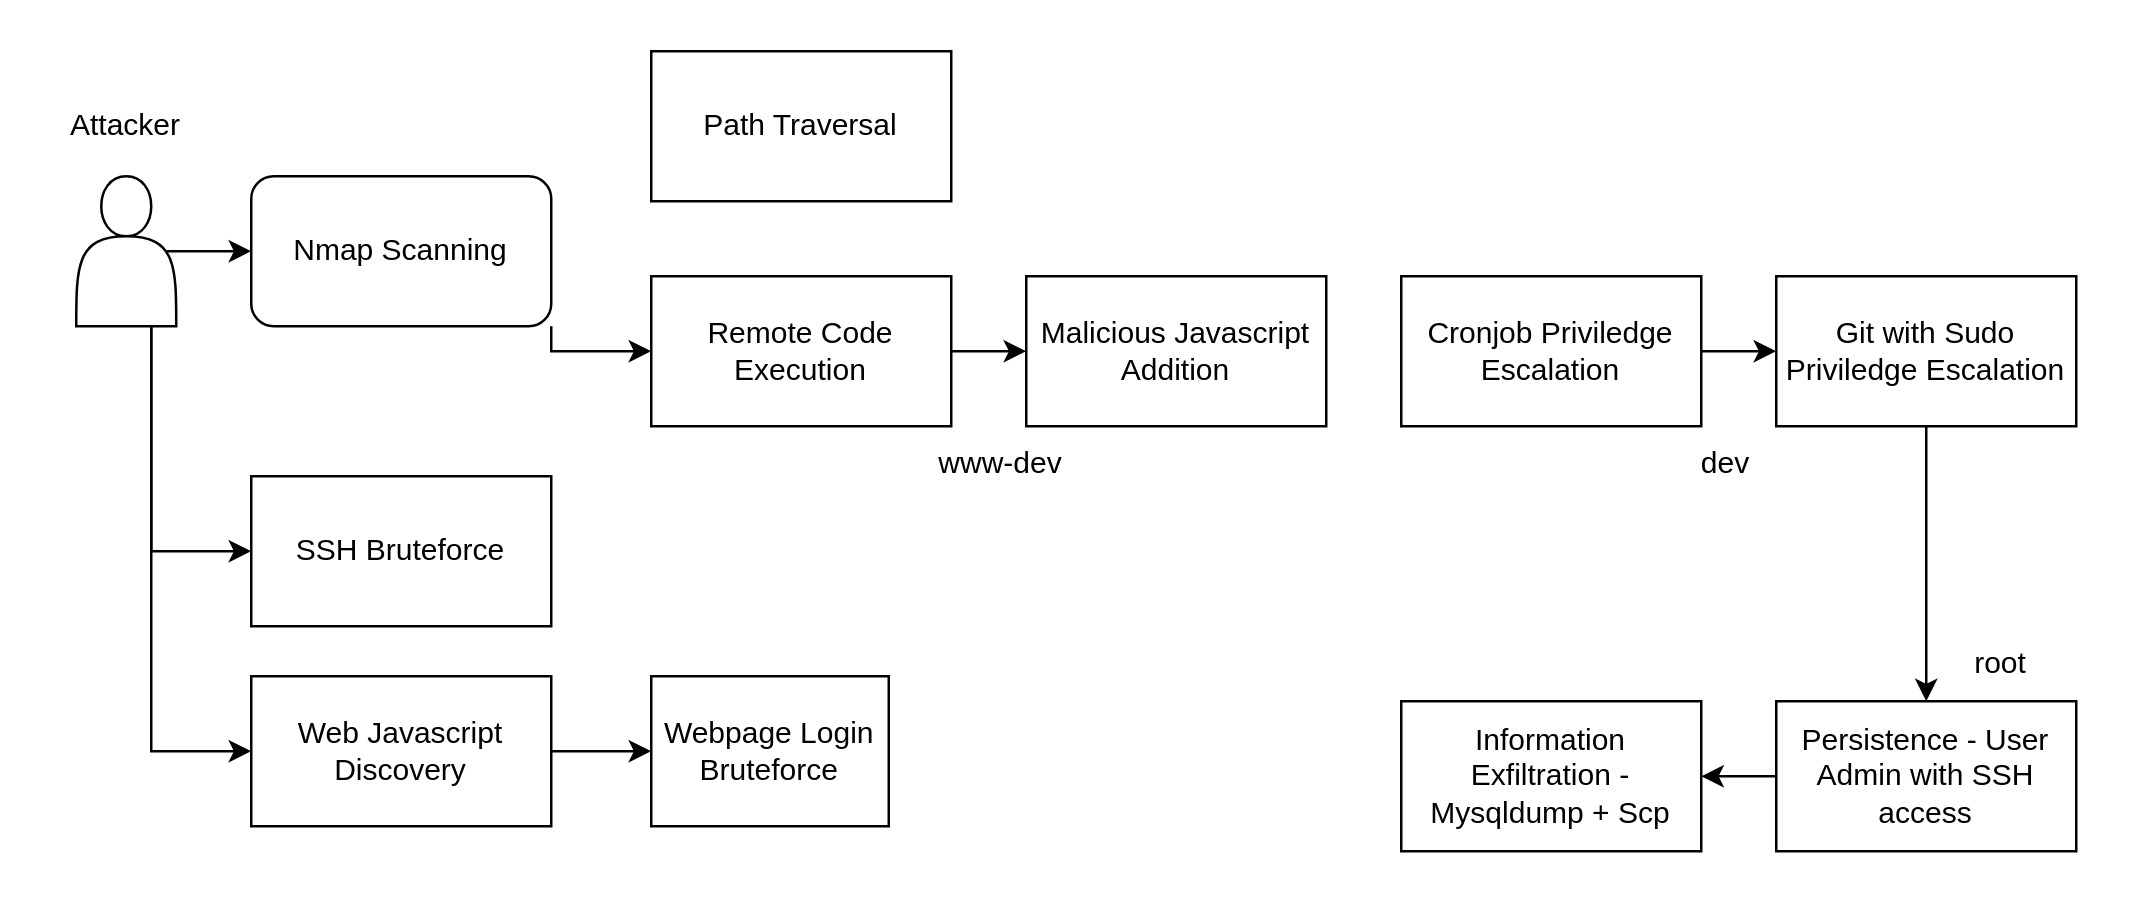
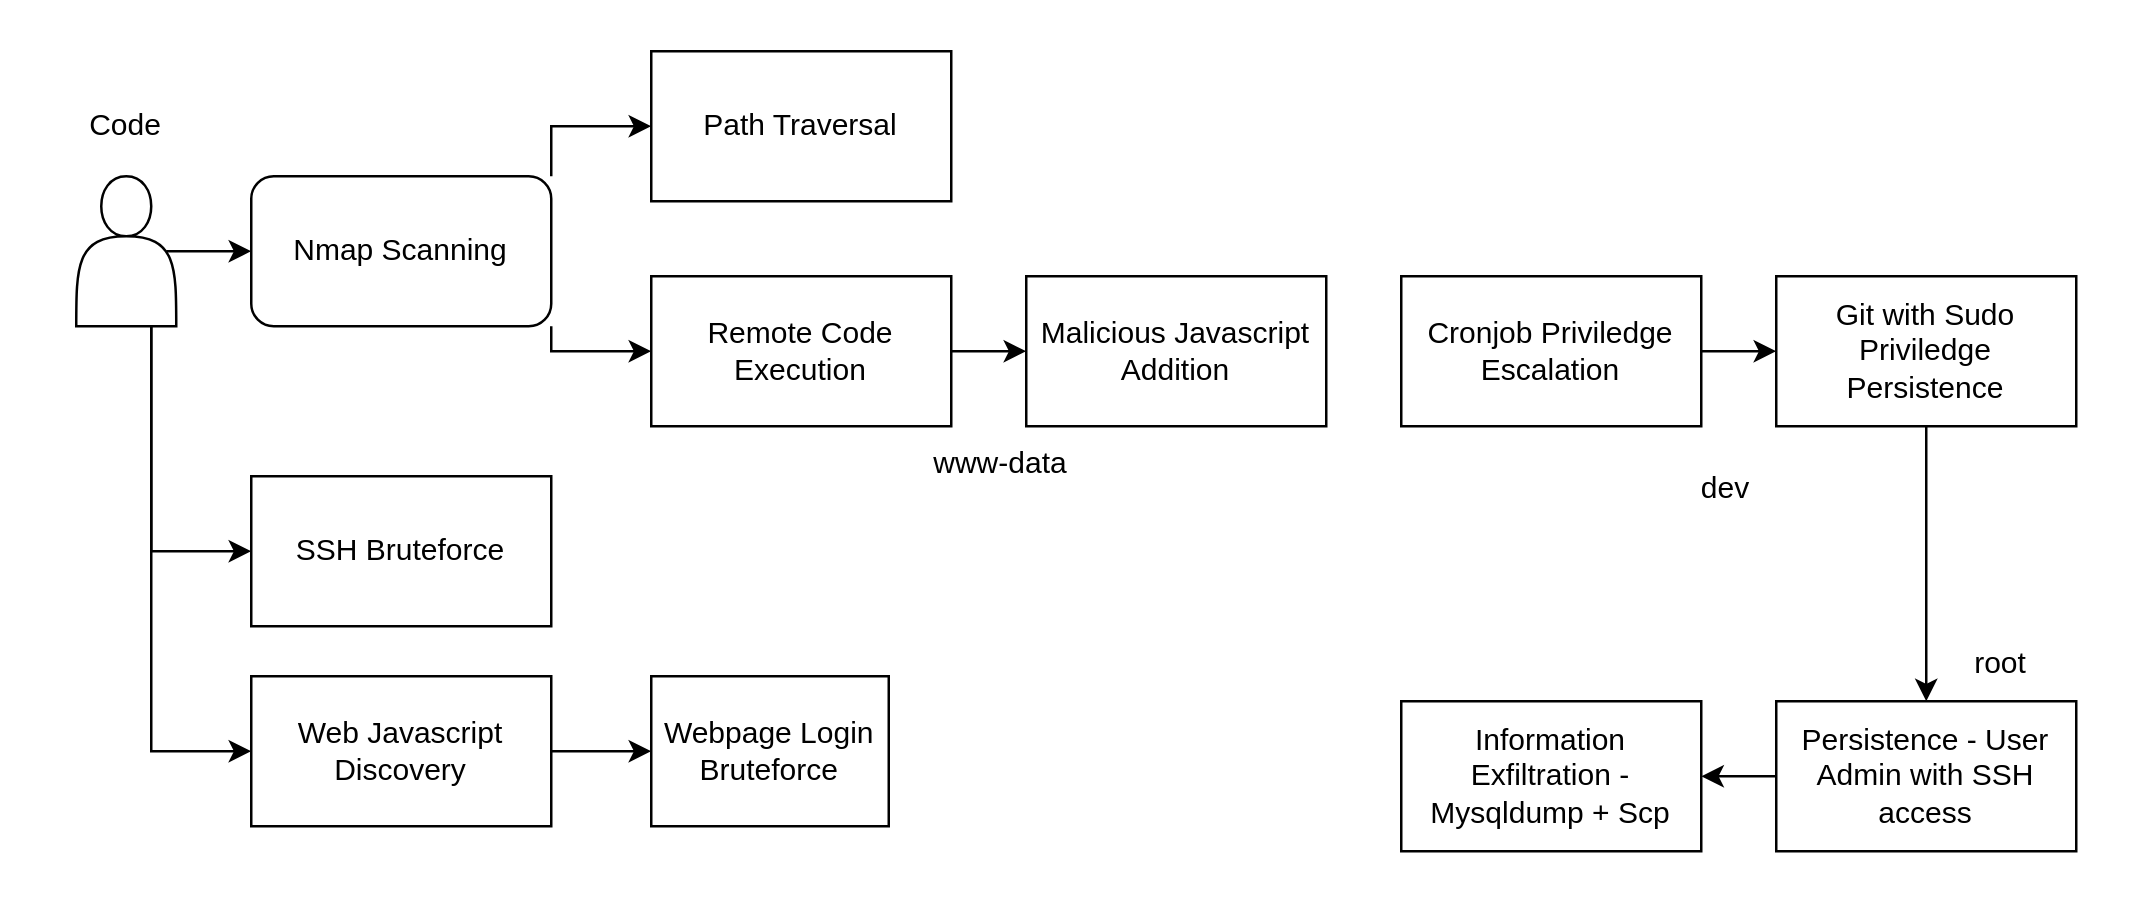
  <mxCell id="0" />
  <mxCell id="1" parent="0" />
  <mxCell id="2" style="edgeStyle=orthogonalEdgeStyle;rounded=0;orthogonalLoop=1;jettySize=auto;html=1;exitX=0.75;exitY=1;exitDx=0;exitDy=0;entryX=0;entryY=0.5;entryDx=0;entryDy=0;" edge="1" parent="1" source="4" target="10"><mxGeometry relative="1" as="geometry" /></mxCell>
  <mxCell id="3" style="edgeStyle=orthogonalEdgeStyle;rounded=0;orthogonalLoop=1;jettySize=auto;html=1;exitX=0.75;exitY=1;exitDx=0;exitDy=0;entryX=0;entryY=0.5;entryDx=0;entryDy=0;" edge="1" parent="1" source="4" target="8"><mxGeometry relative="1" as="geometry" /></mxCell>
  <mxCell id="4" value="" style="shape=actor;whiteSpace=wrap;html=1;" vertex="1" parent="1"><mxGeometry x="30" y="70" width="40" height="60" as="geometry" /></mxCell>
+ <mxCell id="5" style="edgeStyle=orthogonalEdgeStyle;rounded=0;orthogonalLoop=1;jettySize=auto;html=1;exitX=1;exitY=0;exitDx=0;exitDy=0;" edge="1" parent="1" source="7" target="11"><mxGeometry relative="1" as="geometry" /></mxCell>
  <mxCell id="6" style="edgeStyle=orthogonalEdgeStyle;rounded=0;orthogonalLoop=1;jettySize=auto;html=1;exitX=1;exitY=1;exitDx=0;exitDy=0;entryX=0;entryY=0.5;entryDx=0;entryDy=0;" edge="1" parent="1" source="7" target="13"><mxGeometry relative="1" as="geometry"><Array as="points"><mxPoint x="220" y="140" /></Array></mxGeometry></mxCell>
  <mxCell id="7" value="Nmap Scanning" style="whiteSpace=wrap;html=1;rounded=1;" vertex="1" parent="1"><mxGeometry x="100" y="70" width="120" height="60" as="geometry" /></mxCell>
  <mxCell id="8" value="SSH Bruteforce" style="rounded=0;whiteSpace=wrap;html=1;" vertex="1" parent="1"><mxGeometry x="100" y="190" width="120" height="60" as="geometry" /></mxCell>
  <mxCell id="9" style="edgeStyle=orthogonalEdgeStyle;rounded=0;orthogonalLoop=1;jettySize=auto;html=1;entryX=0;entryY=0.5;entryDx=0;entryDy=0;" edge="1" parent="1" source="10" target="24"><mxGeometry relative="1" as="geometry" /></mxCell>
  <mxCell id="10" value="Web Javascript Discovery" style="rounded=0;whiteSpace=wrap;html=1;" vertex="1" parent="1"><mxGeometry x="100" y="270" width="120" height="60" as="geometry" /></mxCell>
  <mxCell id="11" value="Path Traversal" style="rounded=0;whiteSpace=wrap;html=1;" vertex="1" parent="1"><mxGeometry x="260" y="20" width="120" height="60" as="geometry" /></mxCell>
  <mxCell id="12" style="edgeStyle=orthogonalEdgeStyle;rounded=0;orthogonalLoop=1;jettySize=auto;html=1;entryX=0;entryY=0.5;entryDx=0;entryDy=0;" edge="1" parent="1" source="13" target="15"><mxGeometry relative="1" as="geometry" /></mxCell>
  <mxCell id="13" value="Remote Code Execution" style="rounded=0;whiteSpace=wrap;html=1;" vertex="1" parent="1"><mxGeometry x="260" y="110" width="120" height="60" as="geometry" /></mxCell>
  <mxCell id="14" style="edgeStyle=orthogonalEdgeStyle;rounded=0;orthogonalLoop=1;jettySize=auto;html=1;entryX=0;entryY=0.5;entryDx=0;entryDy=0;" edge="1" parent="1" source="16" target="18"><mxGeometry relative="1" as="geometry" /></mxCell>
  <mxCell id="15" value="Malicious Javascript Addition" style="rounded=0;whiteSpace=wrap;html=1;" vertex="1" parent="1"><mxGeometry x="410" y="110" width="120" height="60" as="geometry" /></mxCell>
  <mxCell id="16" value="Cronjob Priviledge Escalation" style="rounded=0;whiteSpace=wrap;html=1;" vertex="1" parent="1"><mxGeometry x="560" y="110" width="120" height="60" as="geometry" /></mxCell>
  <mxCell id="17" style="edgeStyle=orthogonalEdgeStyle;rounded=0;orthogonalLoop=1;jettySize=auto;html=1;entryX=0.5;entryY=0;entryDx=0;entryDy=0;" edge="1" parent="1" source="18" target="21"><mxGeometry relative="1" as="geometry" /></mxCell>
- <mxCell id="18" value="Git with Sudo Priviledge Escalation" style="rounded=0;whiteSpace=wrap;html=1;" vertex="1" parent="1"><mxGeometry x="710" y="110" width="120" height="60" as="geometry" /></mxCell>
+ <mxCell id="18" value="Git with Sudo Priviledge Persistence" style="rounded=0;whiteSpace=wrap;html=1;" vertex="1" parent="1"><mxGeometry x="710" y="110" width="120" height="60" as="geometry" /></mxCell>
  <mxCell id="19" value="Information Exfiltration - Mysqldump + Scp" style="rounded=0;whiteSpace=wrap;html=1;" vertex="1" parent="1"><mxGeometry x="560" y="280" width="120" height="60" as="geometry" /></mxCell>
  <mxCell id="20" style="edgeStyle=orthogonalEdgeStyle;rounded=0;orthogonalLoop=1;jettySize=auto;html=1;entryX=1;entryY=0.5;entryDx=0;entryDy=0;" edge="1" parent="1" source="21" target="19"><mxGeometry relative="1" as="geometry" /></mxCell>
  <mxCell id="21" value="Persistence - User Admin with SSH access" style="rounded=0;whiteSpace=wrap;html=1;" vertex="1" parent="1"><mxGeometry x="710" y="280" width="120" height="60" as="geometry" /></mxCell>
  <mxCell id="22" value="" style="endArrow=classic;html=1;rounded=0;exitX=0.9;exitY=0.5;exitDx=0;exitDy=0;exitPerimeter=0;entryX=0;entryY=0.5;entryDx=0;entryDy=0;" edge="1" parent="1" source="4" target="7"><mxGeometry width="50" height="50" relative="1" as="geometry"><mxPoint x="420" y="300" as="sourcePoint" /><mxPoint x="470" y="250" as="targetPoint" /></mxGeometry></mxCell>
- <mxCell id="23" value="Attacker" style="text;html=1;align=center;verticalAlign=middle;whiteSpace=wrap;rounded=0;" vertex="1" parent="1"><mxGeometry y="35" width="60" height="30" as="geometry" x="20" /></mxCell>
+ <mxCell id="23" value="Code" style="text;html=1;align=center;verticalAlign=middle;whiteSpace=wrap;rounded=0;" vertex="1" parent="1"><mxGeometry y="35" width="60" height="30" as="geometry" x="20" /></mxCell>
  <mxCell id="24" value="Webpage Login Bruteforce" style="rounded=0;whiteSpace=wrap;html=1;" vertex="1" parent="1"><mxGeometry x="260" y="270" width="95" height="60" as="geometry" /></mxCell>
- <mxCell id="25" value="www-dev" style="text;html=1;align=center;verticalAlign=middle;whiteSpace=wrap;rounded=0;" vertex="1" parent="1"><mxGeometry x="370" y="170" width="60" height="30" as="geometry" /></mxCell>
- <mxCell id="26" value="dev" style="text;html=1;align=center;verticalAlign=middle;whiteSpace=wrap;rounded=0;" vertex="1" parent="1"><mxGeometry x="660" y="170" width="60" height="30" as="geometry" /></mxCell>
+ <mxCell id="25" value="www-data" style="text;html=1;align=center;verticalAlign=middle;whiteSpace=wrap;rounded=0;" vertex="1" parent="1"><mxGeometry x="370" y="170" width="60" height="30" as="geometry" /></mxCell>
+ <mxCell id="26" value="dev" style="text;html=1;align=center;verticalAlign=middle;whiteSpace=wrap;rounded=0;" vertex="1" parent="1"><mxGeometry x="660" y="180" width="60" height="30" as="geometry" /></mxCell>
  <mxCell id="27" value="root" style="text;html=1;align=center;verticalAlign=middle;whiteSpace=wrap;rounded=0;" vertex="1" parent="1"><mxGeometry x="770" y="250" width="60" height="30" as="geometry" /></mxCell>
